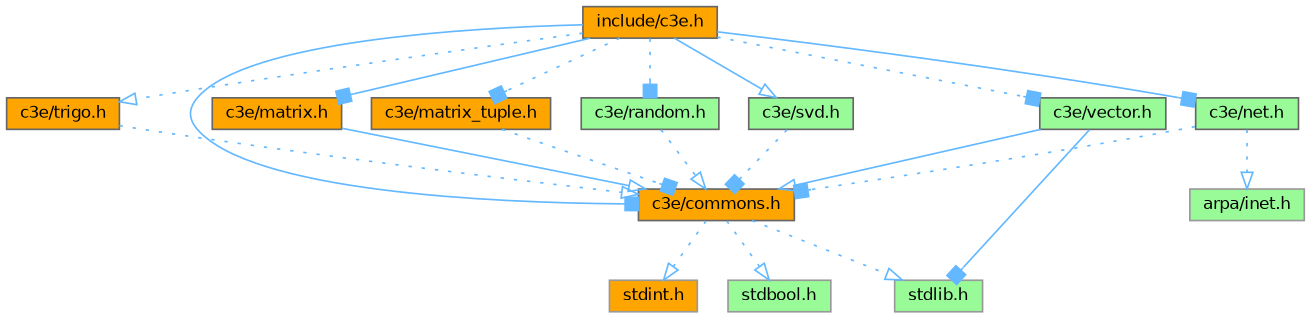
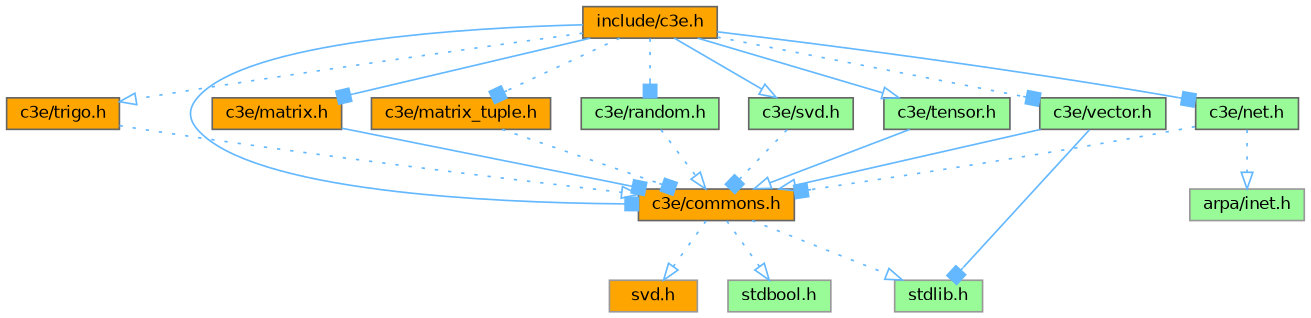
  digraph {
    node [color=grey40 fillcolor=palegreen fontname=Helvetica fontsize=10 shape=box style=filled]
    edge [arrowhead=box color=steelblue1 fontname=Helvetica fontsize=10 labelfontname=Helvetica labelfontsize=10 style=dotted]
    n1 [color=gray40 fillcolor=orange fontcolor=black height=0.2 label="include/c3e.h" width=0.4]
    n2 [fillcolor=orange height=0.2 label="c3e/commons.h" width=0.4]
    n3 [fillcolor=orange height=0.2 label="c3e/matrix.h" width=0.4]
    n4 [fillcolor=orange height=0.2 label="c3e/matrix_tuple.h" width=0.4]
    n5 [height=0.2 label="c3e/net.h" width=0.4]
    n6 [height=0.2 label="c3e/random.h" width=0.4]
    n7 [height=0.2 label="c3e/svd.h" width=0.4]
+   n8 [height=0.2 label="c3e/tensor.h" width=0.4]
    n9 [fillcolor=orange height=0.2 label="c3e/trigo.h" width=0.4]
    n10 [height=0.2 label="c3e/vector.h" width=0.4]
    n11 [color=grey60 height=0.2 label="stdbool.h" width=0.4]
-   n12 [color=grey60 fillcolor=orange height=0.2 label="stdint.h" width=0.4]
+   n12 [color=grey60 fillcolor=orange height=0.2 label="svd.h" width=0.4]
    n13 [color=grey60 height=0.2 label="stdlib.h" width=0.4]
    n14 [color=grey60 height=0.2 label="arpa/inet.h" width=0.4]
    n1 -> n2 [style=solid]
    n1 -> n3 [style=solid]
    n1 -> n4
    n1 -> n5 [style=solid]
    n1 -> n6
    n1 -> n7 [arrowhead=onormal style=solid]
+   n1 -> n8 [arrowhead=onormal style=solid]
    n1 -> n9 [arrowhead=onormal]
    n1 -> n10
    n2 -> n11 [arrowhead=onormal]
    n2 -> n12 [arrowhead=onormal]
    n2 -> n13 [arrowhead=onormal]
-   n3 -> n2 [arrowhead=onormal style=solid]
+   n3 -> n2 [style=solid]
    n4 -> n2
    n5 -> n2
    n5 -> n14 [arrowhead=onormal]
    n6 -> n2 [arrowhead=onormal]
    n7 -> n2
+   n8 -> n2 [arrowhead=onormal style=solid]
    n9 -> n2 [arrowhead=onormal]
    n10 -> n2 [arrowhead=onormal style=solid]
    n10 -> n13 [style=solid]
  }
